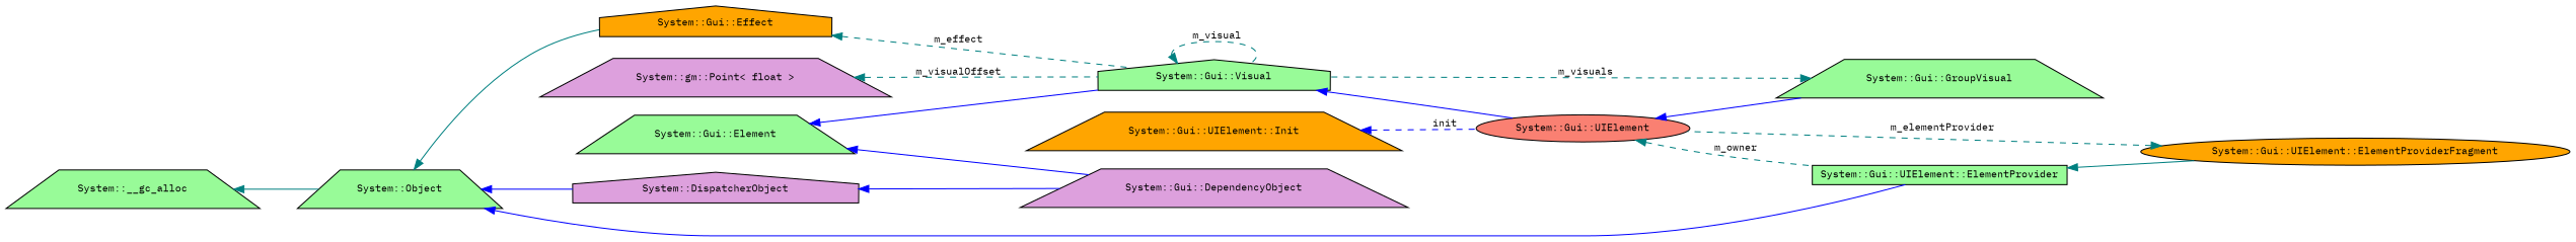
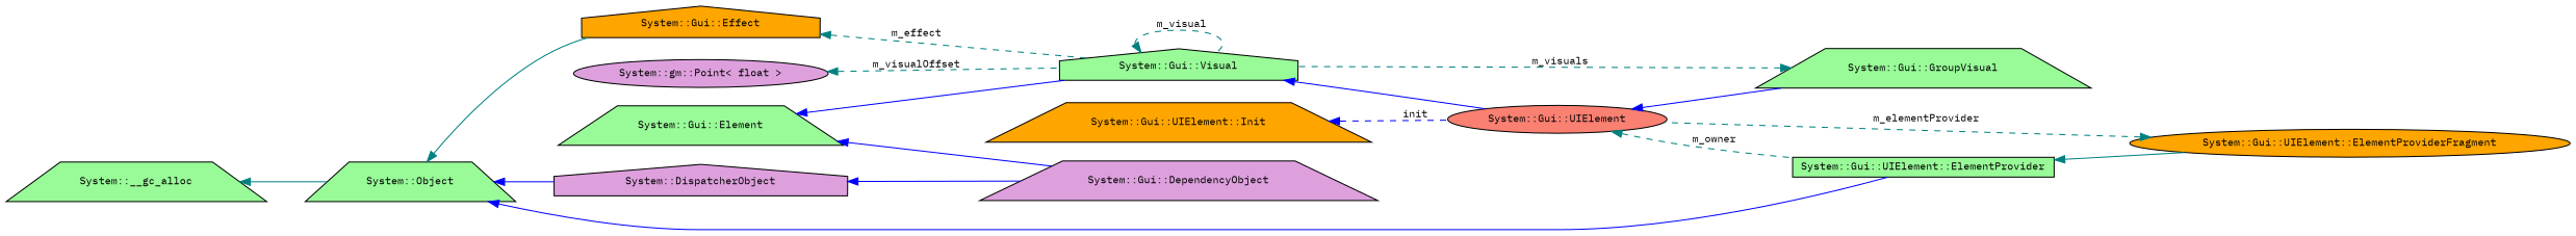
  digraph {
    fontname="IBM Plex Mono"
    rankdir=LR
    node [color=black fillcolor=palegreen fontname="IBM Plex Mono" fontsize=10 shape=trapezium style=filled]
    edge [color=teal dir=back fontname="IBM Plex Mono" fontsize=10 labelfontname=Helvetica labelfontsize=10 style=solid]
    n1 [fontcolor=black height=0.2 label="System::Gui::Visual" shape=house width=0.4]
    n2 [fillcolor=salmon height=0.2 label="System::Gui::UIElement" shape=ellipse width=0.4]
    n3 [height=0.2 label="System::Gui::UIElement::ElementProvider" shape=box width=0.4]
    n4 [height=0.2 label="System::Gui::GroupVisual" width=0.4]
    n5 [height=0.2 label="System::Gui::Element" width=0.4]
    n6 [fillcolor=plum height=0.2 label="System::Gui::DependencyObject" width=0.4]
    n7 [fillcolor=plum height=0.2 label="System::DispatcherObject" shape=house width=0.4]
    n8 [height=0.2 label="System::Object" width=0.4]
    n9 [fillcolor=orange height=0.2 label="System::Gui::Effect" shape=house width=0.4]
    n10 [fillcolor=orange height=0.2 label="System::Gui::UIElement::ElementProviderFragment" shape=ellipse width=0.4]
    n11 [height=0.2 label="System::__gc_alloc" width=0.4]
-   n12 [fillcolor=plum height=0.2 label="System::gm::Point\< float \>" width=0.4]
+   n12 [fillcolor=plum height=0.2 label="System::gm::Point\< float \>" shape=ellipse width=0.4]
    n13 [fillcolor=orange height=0.2 label="System::Gui::UIElement::Init" width=0.4]
    n1 -> n1 [label=" m_visual" style=dashed]
    n1 -> n2 [color=blue]
    n2 -> n3 [label=" m_owner" style=dashed]
    n2 -> n4 [color=blue]
    n3 -> n10
    n4 -> n1 [label=" m_visuals" style=dashed]
    n5 -> n1 [color=blue]
    n5 -> n6 [color=blue]
    n7 -> n6 [color=blue]
    n8 -> n3 [color=blue]
    n8 -> n7 [color=blue]
    n8 -> n9
    n9 -> n1 [label=" m_effect" style=dashed]
    n10 -> n2 [label=" m_elementProvider" style=dashed]
    n11 -> n8
    n12 -> n1 [label=" m_visualOffset" style=dashed]
    n13 -> n2 [color=blue label=" init" style=dashed]
  }
